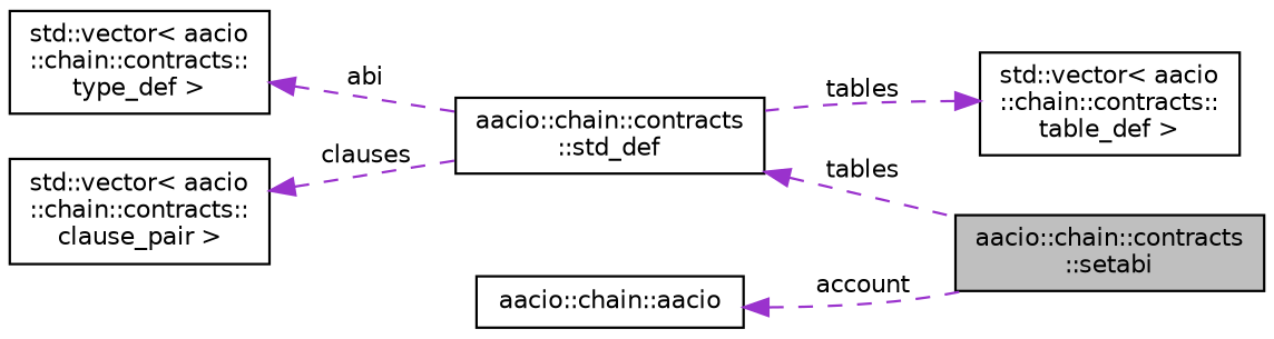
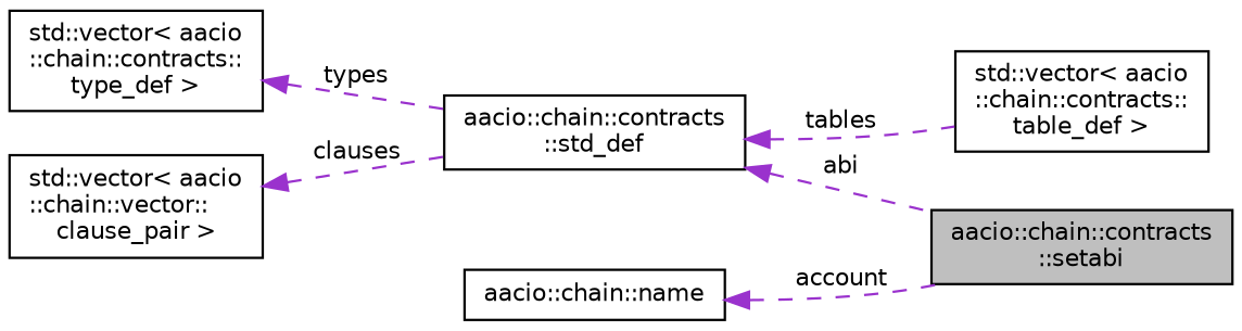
  digraph {
    rankdir=LR
    node [color=black fillcolor=white fontname=Helvetica fontsize=10 shape=record style=filled]
    edge [color=darkorchid3 dir=back fontname=Helvetica fontsize=10 labelfontname=Helvetica labelfontsize=10 style=dashed]
    n1 [fillcolor=grey75 fontcolor=black height=0.2 label="aacio::chain::contracts\l::setabi" width=0.4]
    n2 [height=0.2 label="aacio::chain::contracts\l::std_def" width=0.4]
    n3 [height=0.2 label="std::vector\< aacio\l::chain::contracts::\ltype_def \>" width=0.4]
-   n4 [height=0.2 label="std::vector\< aacio\l::chain::contracts::\lclause_pair \>" width=0.4]
+   n4 [height=0.2 label="std::vector\< aacio\l::chain::vector::\lclause_pair \>" width=0.4]
    n5 [height=0.2 label="std::vector\< aacio\l::chain::contracts::\ltable_def \>" width=0.4]
-   n6 [height=0.2 label="aacio::chain::aacio" width=0.4]
-   n2 -> n1 [label=" tables"]
-   n3 -> n2 [label=" abi"]
+   n6 [height=0.2 label="aacio::chain::name" width=0.4]
+   n2 -> n1 [label=" abi"]
+   n3 -> n2 [label=" types"]
    n4 -> n2 [label=" clauses"]
-   n5 -> n2 [label=" tables"]
+   n2 -> n5 [label=" tables"]
    n6 -> n1 [label=" account"]
  }
